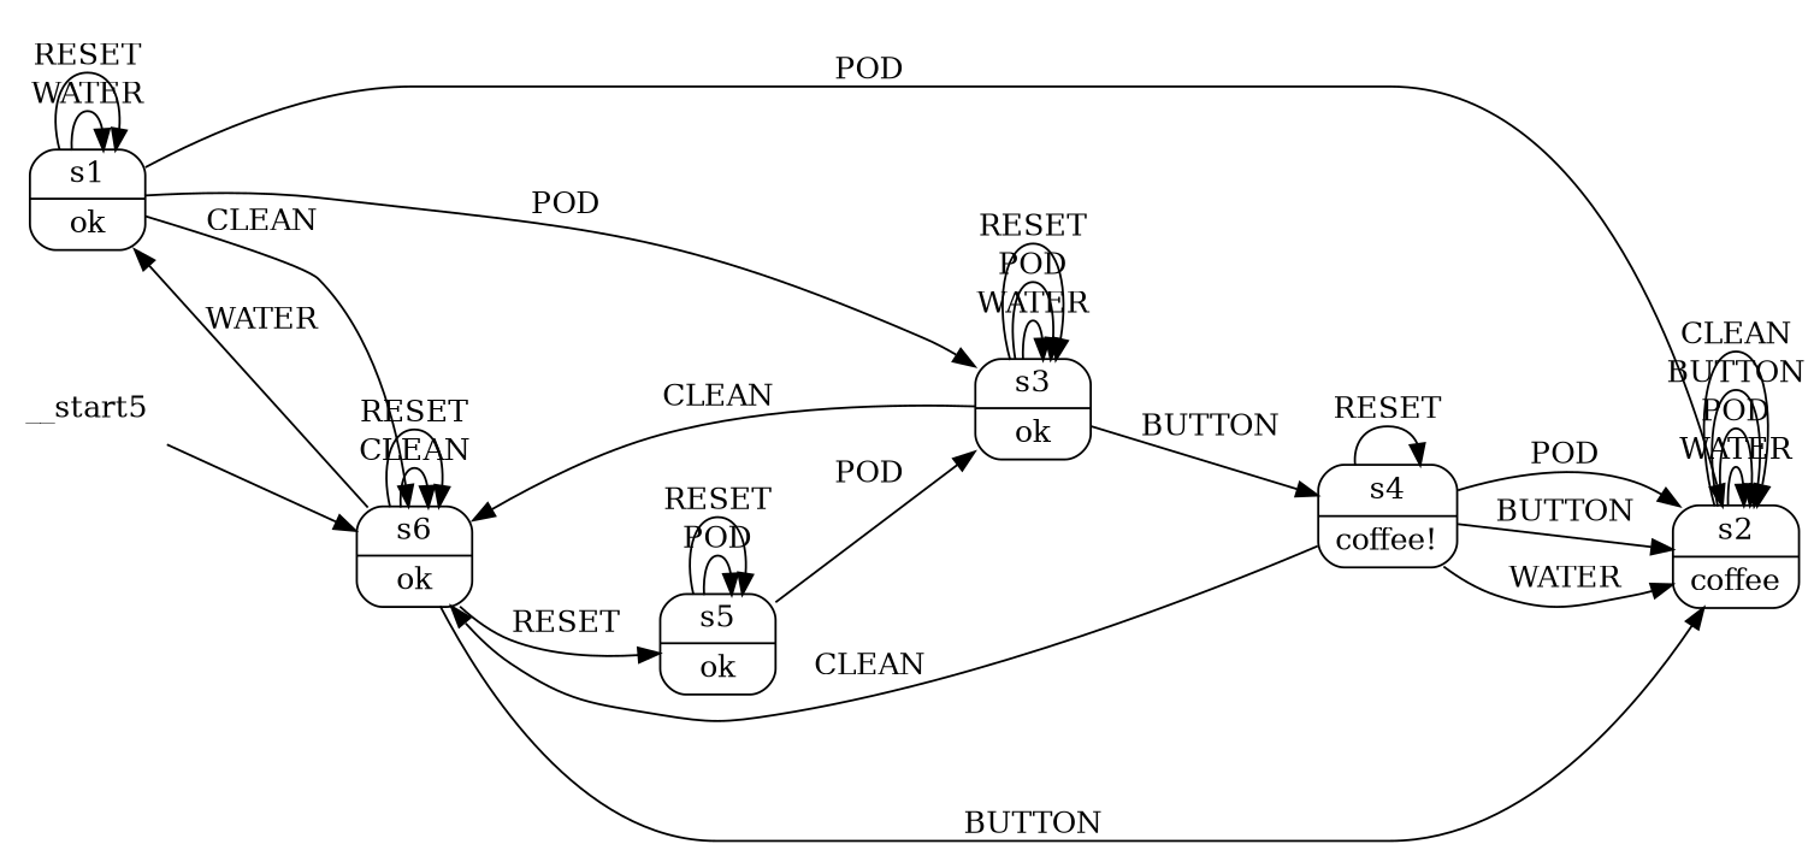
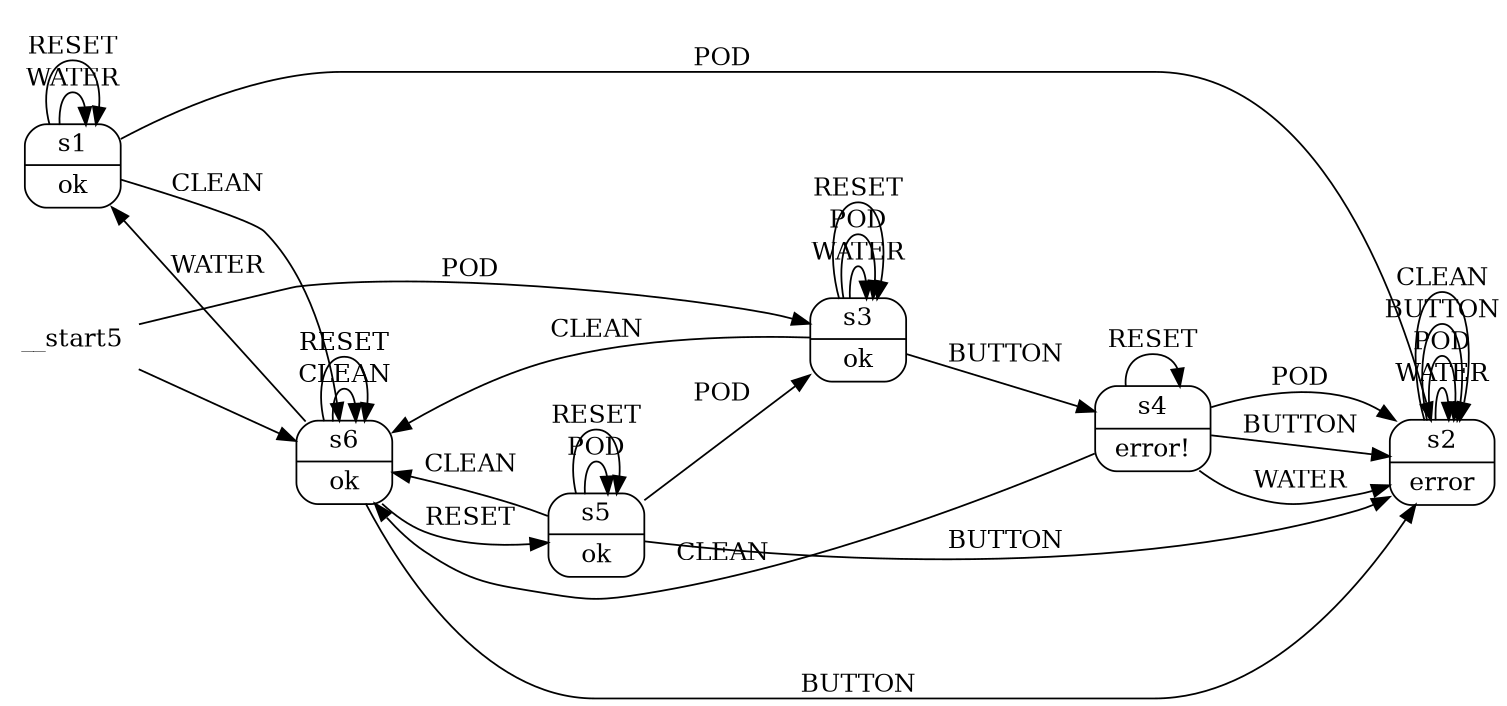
  digraph {
    rankdir=LR
    node [shape=record style=rounded]
    n1 [label="s1| ok"]
-   n2 [label="s2| coffee"]
+   n2 [label="s2| error"]
    n3 [label="s6| ok"]
    n4 [label="s3| ok"]
    n5 [label="s5| ok"]
-   n6 [label="s4| coffee!"]
+   n6 [label="s4| error!"]
    n7 [label=__start5 shape=none style=""]
    n1 -> n1 [label=WATER]
    n1 -> n1 [label=RESET]
    n1 -> n2 [label=POD]
    n1 -> n3 [label=CLEAN]
-   n1 -> n4 [label=POD]
+   n7 -> n4 [label=POD]
    n2 -> n2 [label=WATER]
    n2 -> n2 [label=POD]
    n2 -> n2 [label=BUTTON]
    n2 -> n2 [label=CLEAN]
    n3 -> n1 [label=WATER]
    n3 -> n2 [label=BUTTON]
    n3 -> n3 [label=CLEAN]
    n3 -> n3 [label=RESET]
    n3 -> n5 [label=RESET]
    n4 -> n3 [label=CLEAN]
    n4 -> n4 [label=WATER]
    n4 -> n4 [label=POD]
    n4 -> n4 [label=RESET]
    n4 -> n6 [label=BUTTON]
+   n5 -> n2 [label=BUTTON]
+   n5 -> n3 [label=CLEAN]
    n5 -> n4 [label=POD]
    n5 -> n5 [label=POD]
    n5 -> n5 [label=RESET]
    n6 -> n2 [label=WATER]
    n6 -> n2 [label=POD]
    n6 -> n2 [label=BUTTON]
    n6 -> n3 [label=CLEAN]
    n6 -> n6 [label=RESET]
    n7 -> n3
  }
